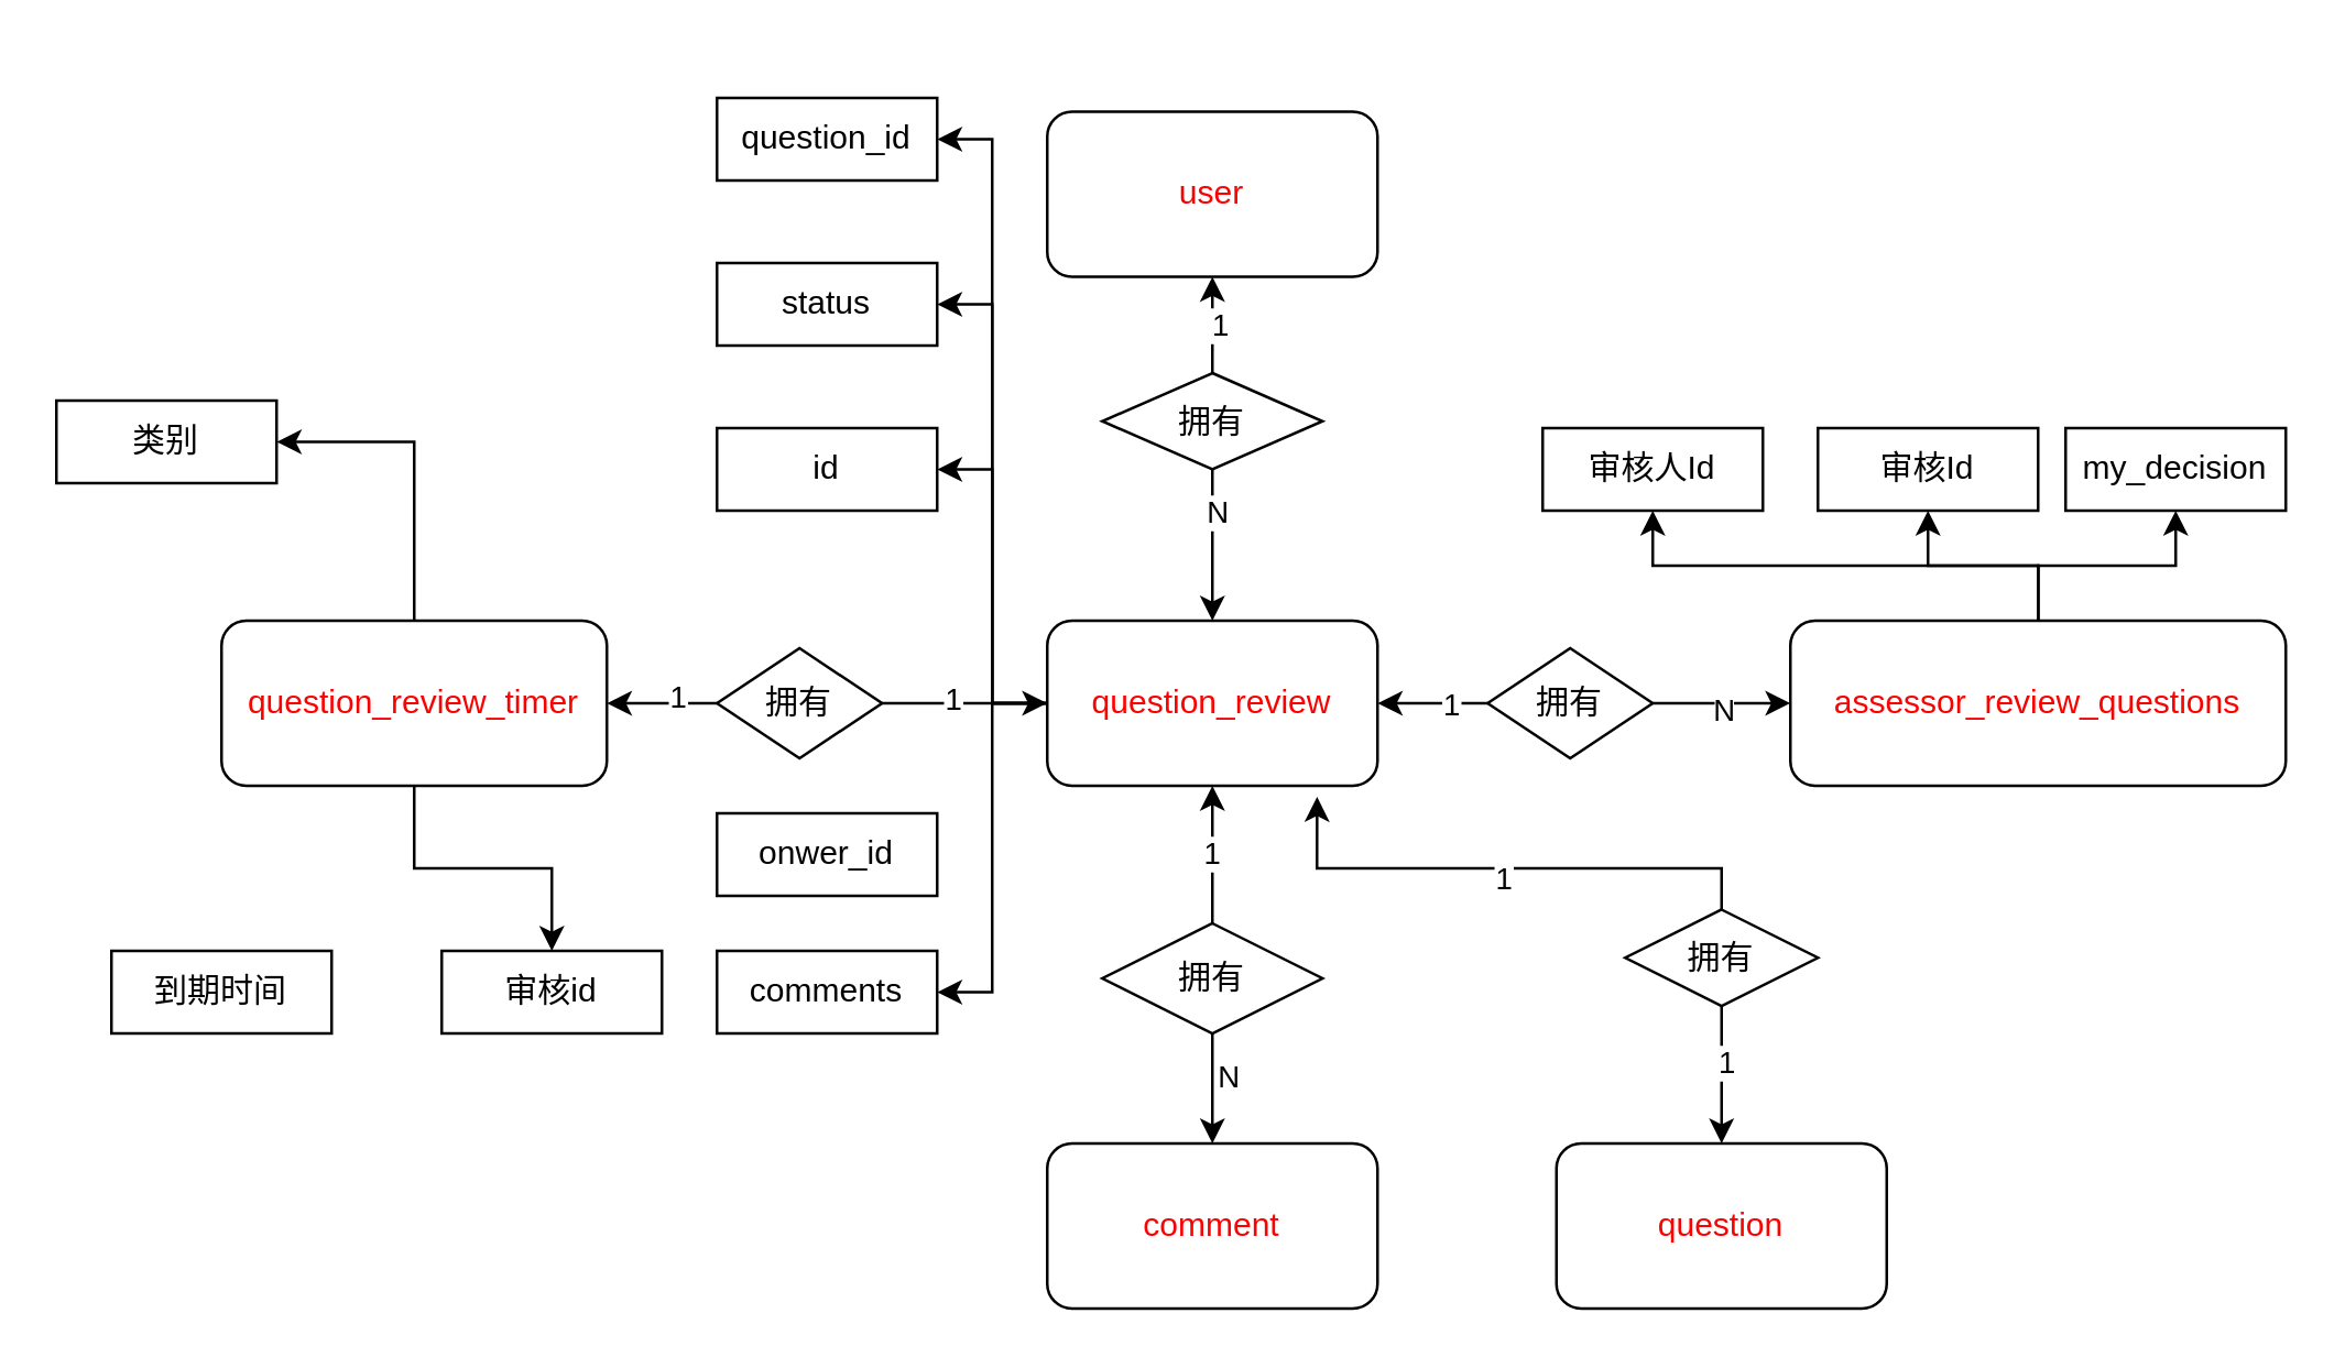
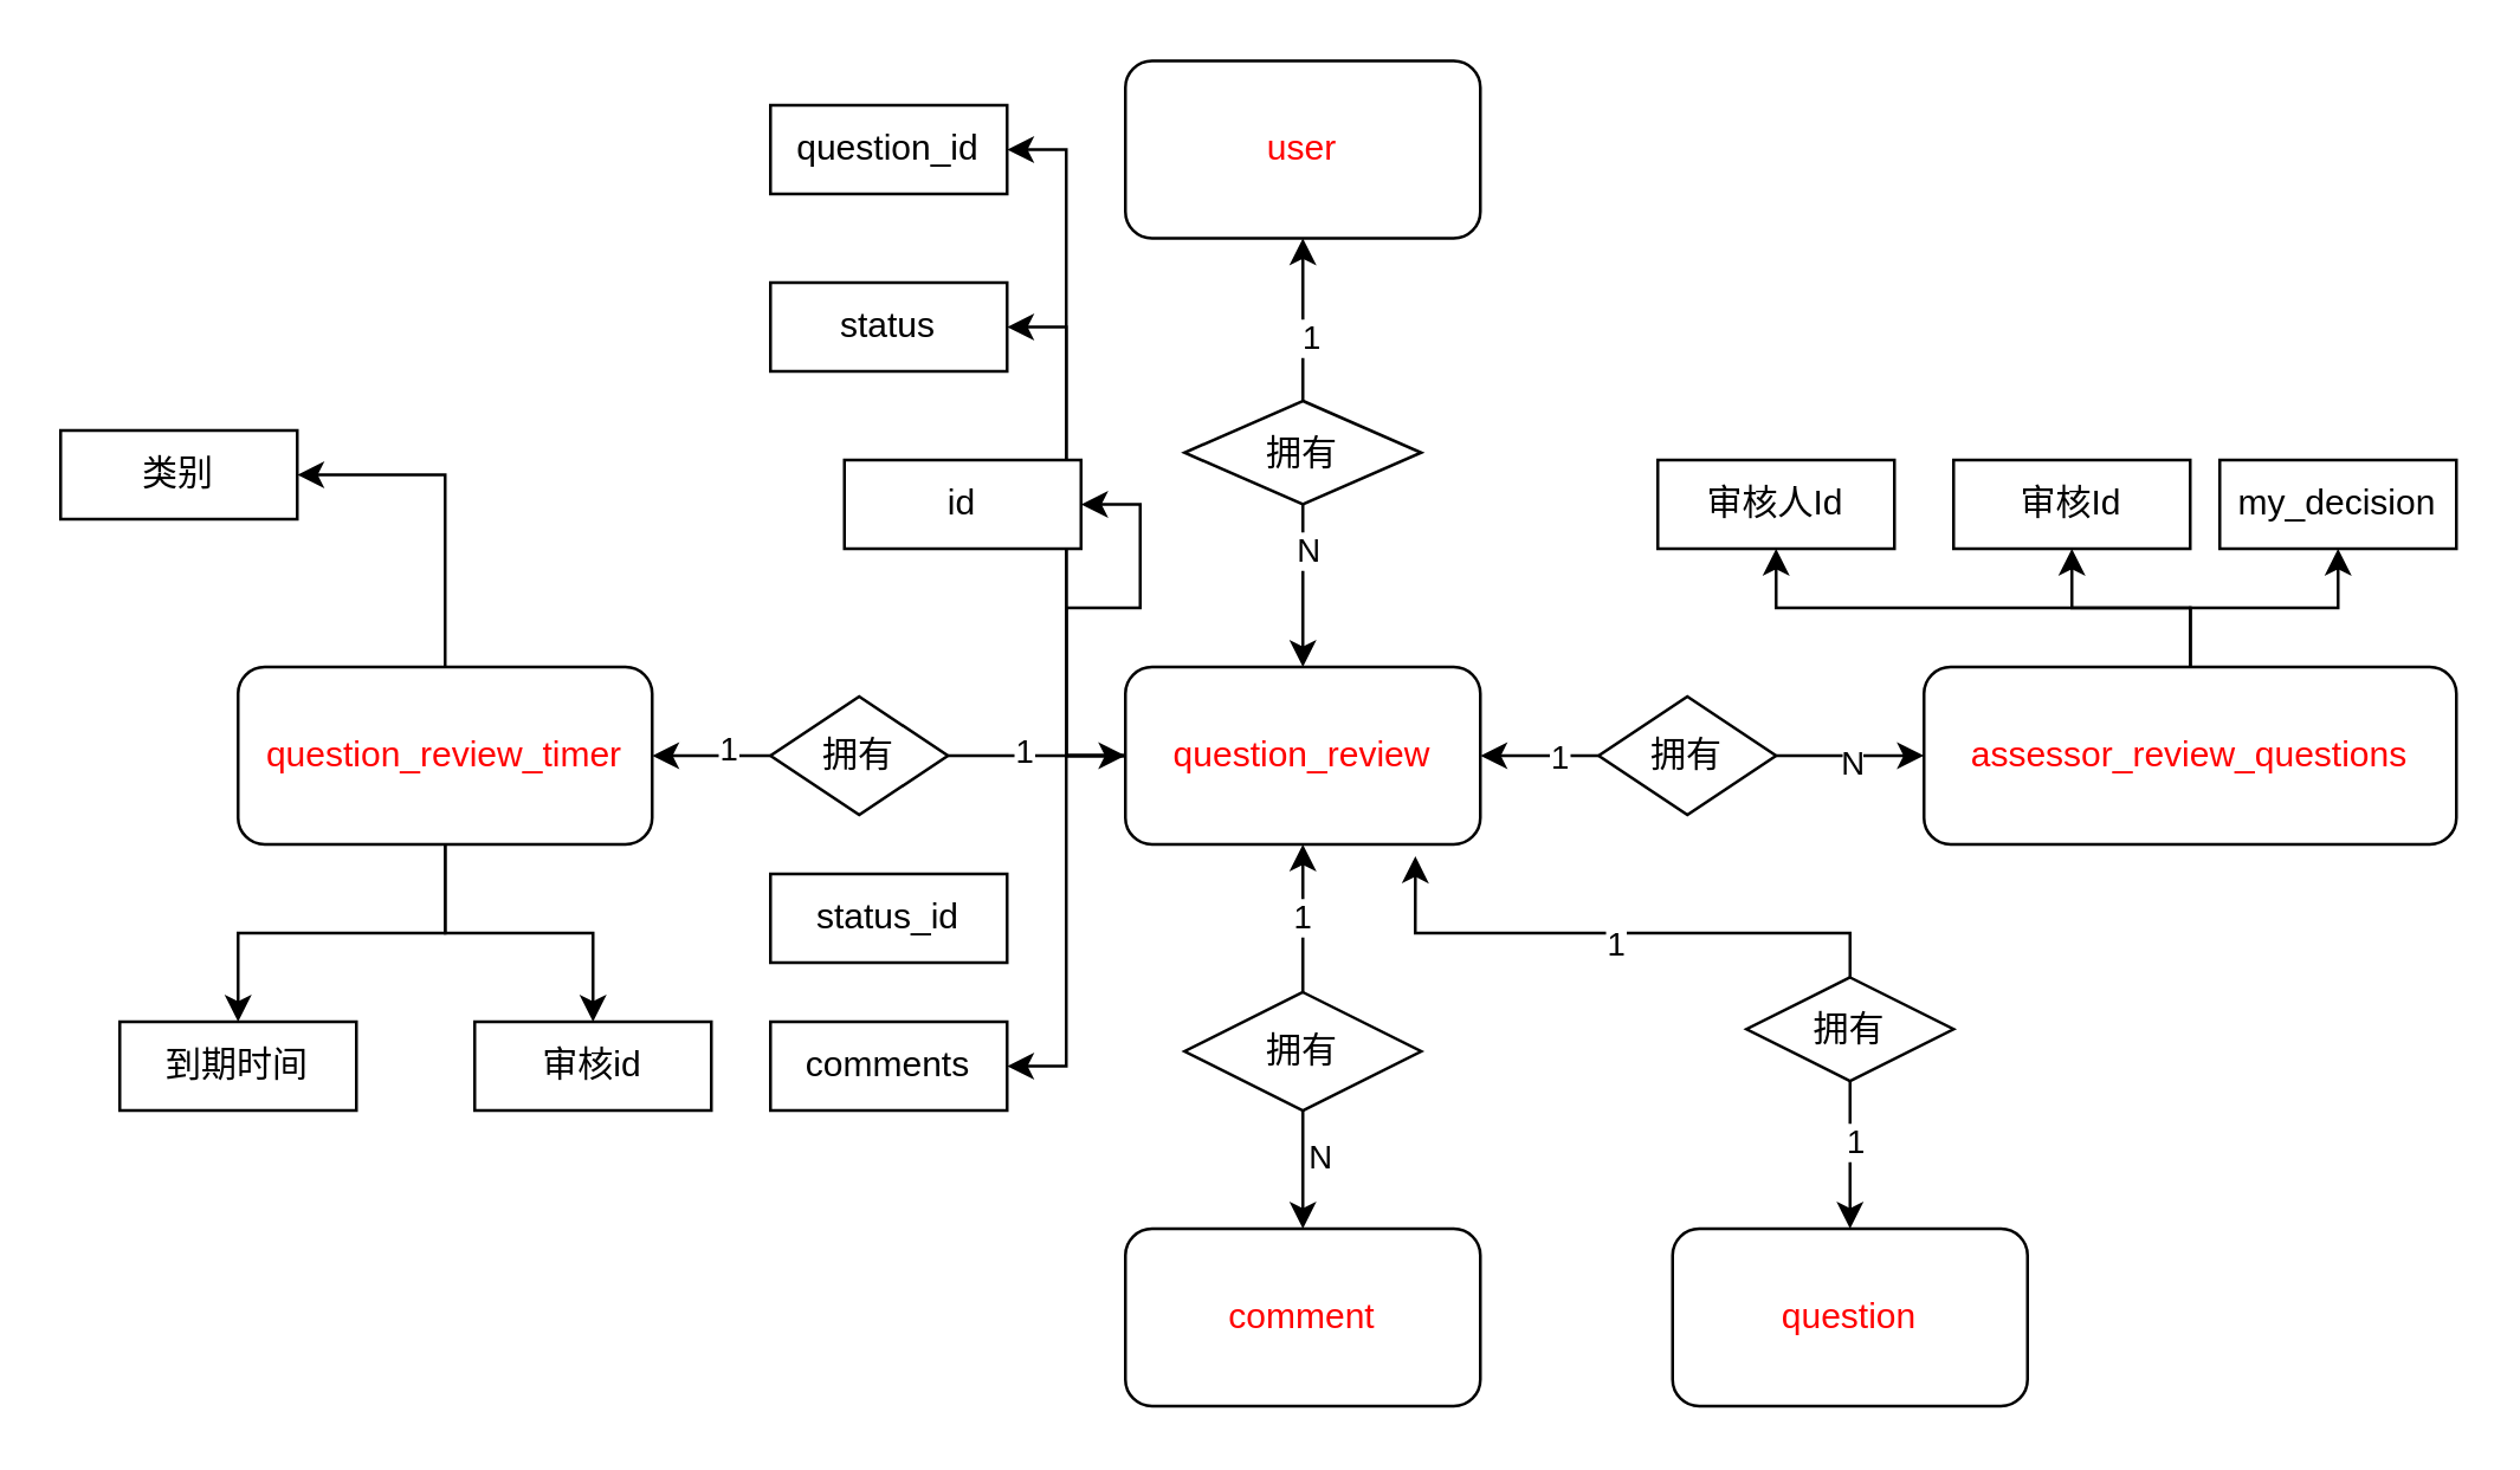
  <mxCell id="0" />
  <mxCell id="1" parent="0" />
  <mxCell id="2" style="edgeStyle=orthogonalEdgeStyle;rounded=0;orthogonalLoop=1;jettySize=auto;html=1;entryX=1;entryY=0.5;entryDx=0;entryDy=0;" edge="1" parent="1" source="6" target="19"><mxGeometry relative="1" as="geometry" /></mxCell>
  <mxCell id="3" style="edgeStyle=orthogonalEdgeStyle;rounded=0;orthogonalLoop=1;jettySize=auto;html=1;entryX=1;entryY=0.5;entryDx=0;entryDy=0;" edge="1" parent="1" source="6" target="20"><mxGeometry relative="1" as="geometry" /></mxCell>
  <mxCell id="4" style="edgeStyle=orthogonalEdgeStyle;rounded=0;orthogonalLoop=1;jettySize=auto;html=1;entryX=1;entryY=0.5;entryDx=0;entryDy=0;" edge="1" parent="1" source="6" target="26"><mxGeometry relative="1" as="geometry" /></mxCell>
  <mxCell id="5" style="edgeStyle=orthogonalEdgeStyle;rounded=0;orthogonalLoop=1;jettySize=auto;html=1;entryX=1;entryY=0.5;entryDx=0;entryDy=0;" edge="1" parent="1" source="6" target="24"><mxGeometry relative="1" as="geometry" /></mxCell>
  <mxCell id="6" value="&lt;font color=&quot;#ff0000&quot;&gt;question_review&lt;/font&gt;" style="rounded=1;whiteSpace=wrap;html=1;" vertex="1" parent="1"><mxGeometry x="380" y="225" width="120" height="60" as="geometry" /></mxCell>
  <mxCell id="7" value="&lt;font color=&quot;#ff0000&quot;&gt;comment&lt;/font&gt;" style="rounded=1;whiteSpace=wrap;html=1;" vertex="1" parent="1"><mxGeometry x="380" y="415" width="120" height="60" as="geometry" /></mxCell>
  <mxCell id="8" style="edgeStyle=orthogonalEdgeStyle;rounded=0;orthogonalLoop=1;jettySize=auto;html=1;entryX=0.5;entryY=1;entryDx=0;entryDy=0;" edge="1" parent="1" source="11" target="23"><mxGeometry relative="1" as="geometry" /></mxCell>
  <mxCell id="9" style="edgeStyle=orthogonalEdgeStyle;rounded=0;orthogonalLoop=1;jettySize=auto;html=1;entryX=0.5;entryY=1;entryDx=0;entryDy=0;" edge="1" parent="1" source="11" target="22"><mxGeometry relative="1" as="geometry" /></mxCell>
  <mxCell id="10" style="edgeStyle=orthogonalEdgeStyle;rounded=0;orthogonalLoop=1;jettySize=auto;html=1;entryX=0.5;entryY=1;entryDx=0;entryDy=0;exitX=0.5;exitY=0;exitDx=0;exitDy=0;" edge="1" parent="1" source="11" target="25"><mxGeometry relative="1" as="geometry" /></mxCell>
  <mxCell id="11" value="&lt;font color=&quot;#ff0000&quot;&gt;assessor_review_questions&lt;/font&gt;" style="rounded=1;whiteSpace=wrap;html=1;" vertex="1" parent="1"><mxGeometry x="650" y="225" width="180" height="60" as="geometry" /></mxCell>
  <mxCell id="12" value="&lt;font color=&quot;#ff0000&quot;&gt;question_review_timer&lt;/font&gt;" style="rounded=1;whiteSpace=wrap;html=1;" vertex="1" parent="1"><mxGeometry x="80" y="225" width="140" height="60" as="geometry" /></mxCell>
  <mxCell id="13" value="到期时间" style="rounded=0;whiteSpace=wrap;html=1;" vertex="1" parent="1"><mxGeometry x="40" y="345" width="80" height="30" as="geometry" /></mxCell>
  <mxCell id="14" value="类别" style="rounded=0;whiteSpace=wrap;html=1;" vertex="1" parent="1"><mxGeometry x="20" y="145" width="80" height="30" as="geometry" /></mxCell>
  <mxCell id="15" value="审核id" style="rounded=0;whiteSpace=wrap;html=1;" vertex="1" parent="1"><mxGeometry x="160" y="345" width="80" height="30" as="geometry" /></mxCell>
  <mxCell id="16" value="" style="endArrow=classic;html=1;rounded=0;entryX=0.5;entryY=0;entryDx=0;entryDy=0;" edge="1" parent="1" source="12" target="15"><mxGeometry width="50" height="50" relative="1" as="geometry"><mxPoint x="400" y="295" as="sourcePoint" /><mxPoint x="210" y="335" as="targetPoint" /><Array as="points"><mxPoint x="150" y="315" /><mxPoint x="200" y="315" /></Array></mxGeometry></mxCell>
+ <mxCell id="17" value="" style="endArrow=classic;html=1;rounded=0;exitX=0.5;exitY=1;exitDx=0;exitDy=0;entryX=0.5;entryY=0;entryDx=0;entryDy=0;" edge="1" parent="1" source="12" target="13"><mxGeometry width="50" height="50" relative="1" as="geometry"><mxPoint x="400" y="295" as="sourcePoint" /><mxPoint x="450" y="245" as="targetPoint" /><Array as="points"><mxPoint x="150" y="315" /><mxPoint x="80" y="315" /></Array></mxGeometry></mxCell>
  <mxCell id="18" value="" style="endArrow=classic;html=1;rounded=0;exitX=0.5;exitY=0;exitDx=0;exitDy=0;entryX=1;entryY=0.5;entryDx=0;entryDy=0;" edge="1" parent="1" source="12" target="14"><mxGeometry width="50" height="50" relative="1" as="geometry"><mxPoint x="400" y="295" as="sourcePoint" /><mxPoint x="450" y="245" as="targetPoint" /><Array as="points"><mxPoint x="150" y="160" /></Array></mxGeometry></mxCell>
  <mxCell id="19" value="comments" style="rounded=0;whiteSpace=wrap;html=1;" vertex="1" parent="1"><mxGeometry x="260" y="345" width="80" height="30" as="geometry" /></mxCell>
- <mxCell id="20" value="id" style="rounded=0;whiteSpace=wrap;html=1;" vertex="1" parent="1"><mxGeometry x="260" y="155" width="80" height="30" as="geometry" /></mxCell>
- <mxCell id="21" value="onwer_id" style="rounded=0;whiteSpace=wrap;html=1;" vertex="1" parent="1"><mxGeometry x="260" y="295" width="80" height="30" as="geometry" /></mxCell>
+ <mxCell id="20" value="id" style="rounded=0;whiteSpace=wrap;html=1;" vertex="1" parent="1"><mxGeometry x="285" y="155" width="80" height="30" as="geometry" /></mxCell>
+ <mxCell id="21" value="status_id" style="rounded=0;whiteSpace=wrap;html=1;" vertex="1" parent="1"><mxGeometry x="260" y="295" width="80" height="30" as="geometry" /></mxCell>
  <mxCell id="22" value="my_decision" style="rounded=0;whiteSpace=wrap;html=1;" vertex="1" parent="1"><mxGeometry x="750" y="155" width="80" height="30" as="geometry" /></mxCell>
  <mxCell id="23" value="审核Id" style="rounded=0;whiteSpace=wrap;html=1;" vertex="1" parent="1"><mxGeometry x="660" y="155" width="80" height="30" as="geometry" /></mxCell>
  <mxCell id="24" value="question_id" style="rounded=0;whiteSpace=wrap;html=1;" vertex="1" parent="1"><mxGeometry x="260" y="35" width="80" height="30" as="geometry" /></mxCell>
  <mxCell id="25" value="审核人Id" style="rounded=0;whiteSpace=wrap;html=1;" vertex="1" parent="1"><mxGeometry x="560" y="155" width="80" height="30" as="geometry" /></mxCell>
  <mxCell id="26" value="status" style="rounded=0;whiteSpace=wrap;html=1;" vertex="1" parent="1"><mxGeometry x="260" y="95" width="80" height="30" as="geometry" /></mxCell>
  <mxCell id="27" style="edgeStyle=orthogonalEdgeStyle;rounded=0;orthogonalLoop=1;jettySize=auto;html=1;" edge="1" parent="1" source="31" target="12"><mxGeometry relative="1" as="geometry" /></mxCell>
  <mxCell id="28" value="1" style="edgeLabel;html=1;align=center;verticalAlign=middle;resizable=0;points=[];" vertex="1" connectable="0" parent="27"><mxGeometry x="-0.233" y="-3" relative="1" as="geometry"><mxPoint as="offset" /></mxGeometry></mxCell>
  <mxCell id="29" style="edgeStyle=orthogonalEdgeStyle;rounded=0;orthogonalLoop=1;jettySize=auto;html=1;entryX=0;entryY=0.5;entryDx=0;entryDy=0;" edge="1" parent="1" source="31" target="6"><mxGeometry relative="1" as="geometry" /></mxCell>
  <mxCell id="30" value="1" style="edgeLabel;html=1;align=center;verticalAlign=middle;resizable=0;points=[];" vertex="1" connectable="0" parent="29"><mxGeometry x="-0.178" y="2" relative="1" as="geometry"><mxPoint as="offset" /></mxGeometry></mxCell>
  <mxCell id="31" value="拥有" style="rhombus;whiteSpace=wrap;html=1;" vertex="1" parent="1"><mxGeometry x="260" y="235" width="60" height="40" as="geometry" /></mxCell>
  <mxCell id="32" value="&lt;font color=&quot;#ff0000&quot;&gt;question&lt;/font&gt;" style="rounded=1;whiteSpace=wrap;html=1;" vertex="1" parent="1"><mxGeometry x="565" y="415" width="120" height="60" as="geometry" /></mxCell>
- <mxCell id="33" value="&lt;font color=&quot;#ff0000&quot;&gt;user&lt;/font&gt;" style="rounded=1;whiteSpace=wrap;html=1;" vertex="1" parent="1"><mxGeometry x="380" y="40" width="120" height="60" as="geometry" /></mxCell>
+ <mxCell id="33" value="&lt;font color=&quot;#ff0000&quot;&gt;user&lt;/font&gt;" style="rounded=1;whiteSpace=wrap;html=1;" vertex="1" parent="1"><mxGeometry x="380" y="20" width="120" height="60" as="geometry" /></mxCell>
  <mxCell id="34" style="edgeStyle=orthogonalEdgeStyle;rounded=0;orthogonalLoop=1;jettySize=auto;html=1;entryX=0.5;entryY=1;entryDx=0;entryDy=0;" edge="1" parent="1" source="38" target="6"><mxGeometry relative="1" as="geometry" /></mxCell>
  <mxCell id="35" value="1" style="edgeLabel;html=1;align=center;verticalAlign=middle;resizable=0;points=[];" vertex="1" connectable="0" parent="34"><mxGeometry x="0.04" y="1" relative="1" as="geometry"><mxPoint as="offset" /></mxGeometry></mxCell>
  <mxCell id="36" style="edgeStyle=orthogonalEdgeStyle;rounded=0;orthogonalLoop=1;jettySize=auto;html=1;entryX=0.5;entryY=0;entryDx=0;entryDy=0;" edge="1" parent="1" source="38" target="7"><mxGeometry relative="1" as="geometry" /></mxCell>
  <mxCell id="37" value="N" style="edgeLabel;html=1;align=center;verticalAlign=middle;resizable=0;points=[];" vertex="1" connectable="0" parent="36"><mxGeometry x="-0.25" y="5" relative="1" as="geometry"><mxPoint as="offset" /></mxGeometry></mxCell>
  <mxCell id="38" value="拥有" style="rhombus;whiteSpace=wrap;html=1;" vertex="1" parent="1"><mxGeometry x="400" y="335" width="80" height="40" as="geometry" /></mxCell>
  <mxCell id="39" style="edgeStyle=orthogonalEdgeStyle;rounded=0;orthogonalLoop=1;jettySize=auto;html=1;" edge="1" parent="1" source="43" target="6"><mxGeometry relative="1" as="geometry" /></mxCell>
  <mxCell id="40" value="1" style="edgeLabel;html=1;align=center;verticalAlign=middle;resizable=0;points=[];" vertex="1" connectable="0" parent="39"><mxGeometry x="-0.283" relative="1" as="geometry"><mxPoint as="offset" /></mxGeometry></mxCell>
  <mxCell id="41" value="" style="edgeStyle=orthogonalEdgeStyle;rounded=0;orthogonalLoop=1;jettySize=auto;html=1;" edge="1" parent="1" source="43" target="11"><mxGeometry relative="1" as="geometry" /></mxCell>
  <mxCell id="42" value="N&lt;br&gt;" style="edgeLabel;html=1;align=center;verticalAlign=middle;resizable=0;points=[];" vertex="1" connectable="0" parent="41"><mxGeometry x="-0.013" y="-2" relative="1" as="geometry"><mxPoint as="offset" /></mxGeometry></mxCell>
  <mxCell id="43" value="拥有" style="rhombus;whiteSpace=wrap;html=1;" vertex="1" parent="1"><mxGeometry x="540" y="235" width="60" height="40" as="geometry" /></mxCell>
  <mxCell id="44" style="edgeStyle=orthogonalEdgeStyle;rounded=0;orthogonalLoop=1;jettySize=auto;html=1;" edge="1" parent="1" source="46" target="32"><mxGeometry relative="1" as="geometry" /></mxCell>
  <mxCell id="45" value="1" style="edgeLabel;html=1;align=center;verticalAlign=middle;resizable=0;points=[];" vertex="1" connectable="0" parent="44"><mxGeometry x="-0.2" y="1" relative="1" as="geometry"><mxPoint as="offset" /></mxGeometry></mxCell>
  <mxCell id="46" value="拥有" style="rhombus;whiteSpace=wrap;html=1;" vertex="1" parent="1"><mxGeometry x="590" y="330" width="70" height="35" as="geometry" /></mxCell>
  <mxCell id="47" style="edgeStyle=orthogonalEdgeStyle;rounded=0;orthogonalLoop=1;jettySize=auto;html=1;entryX=0.5;entryY=1;entryDx=0;entryDy=0;" edge="1" parent="1" source="51" target="33"><mxGeometry relative="1" as="geometry" /></mxCell>
  <mxCell id="48" value="1" style="edgeLabel;html=1;align=center;verticalAlign=middle;resizable=0;points=[];" vertex="1" connectable="0" parent="47"><mxGeometry x="-0.2" y="-2" relative="1" as="geometry"><mxPoint as="offset" /></mxGeometry></mxCell>
  <mxCell id="49" style="edgeStyle=orthogonalEdgeStyle;rounded=0;orthogonalLoop=1;jettySize=auto;html=1;entryX=0.5;entryY=0;entryDx=0;entryDy=0;" edge="1" parent="1" source="51" target="6"><mxGeometry relative="1" as="geometry" /></mxCell>
  <mxCell id="50" value="N" style="edgeLabel;html=1;align=center;verticalAlign=middle;resizable=0;points=[];" vertex="1" connectable="0" parent="49"><mxGeometry x="-0.455" y="1" relative="1" as="geometry"><mxPoint as="offset" /></mxGeometry></mxCell>
  <mxCell id="51" value="拥有" style="rhombus;whiteSpace=wrap;html=1;" vertex="1" parent="1"><mxGeometry x="400" y="135" width="80" height="35" as="geometry" /></mxCell>
  <mxCell id="52" style="edgeStyle=orthogonalEdgeStyle;rounded=0;orthogonalLoop=1;jettySize=auto;html=1;entryX=0.817;entryY=1.067;entryDx=0;entryDy=0;entryPerimeter=0;" edge="1" parent="1" source="46" target="6"><mxGeometry relative="1" as="geometry"><Array as="points"><mxPoint x="625" y="315" /><mxPoint x="478" y="315" /></Array></mxGeometry></mxCell>
  <mxCell id="53" value="1" style="edgeLabel;html=1;align=center;verticalAlign=middle;resizable=0;points=[];" vertex="1" connectable="0" parent="52"><mxGeometry x="0.014" y="3" relative="1" as="geometry"><mxPoint as="offset" /></mxGeometry></mxCell>
